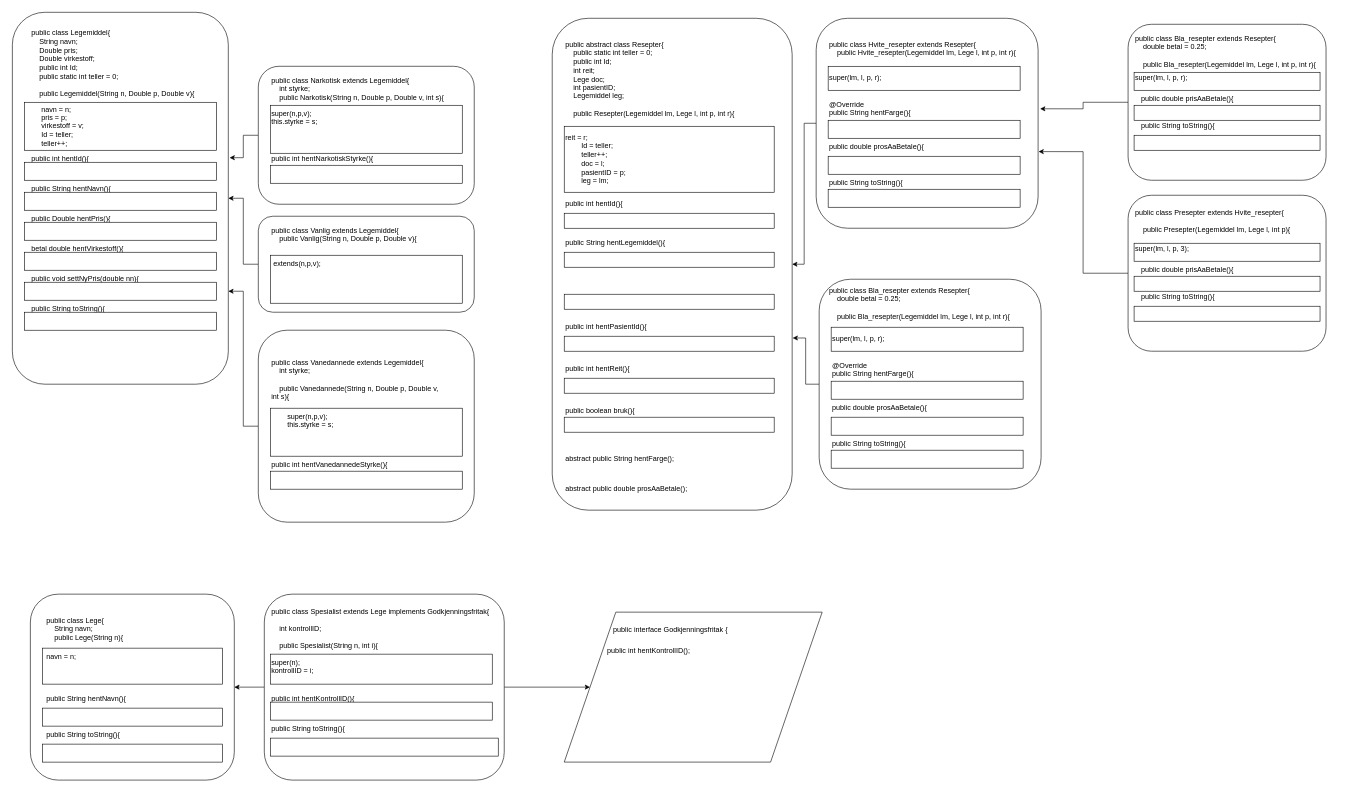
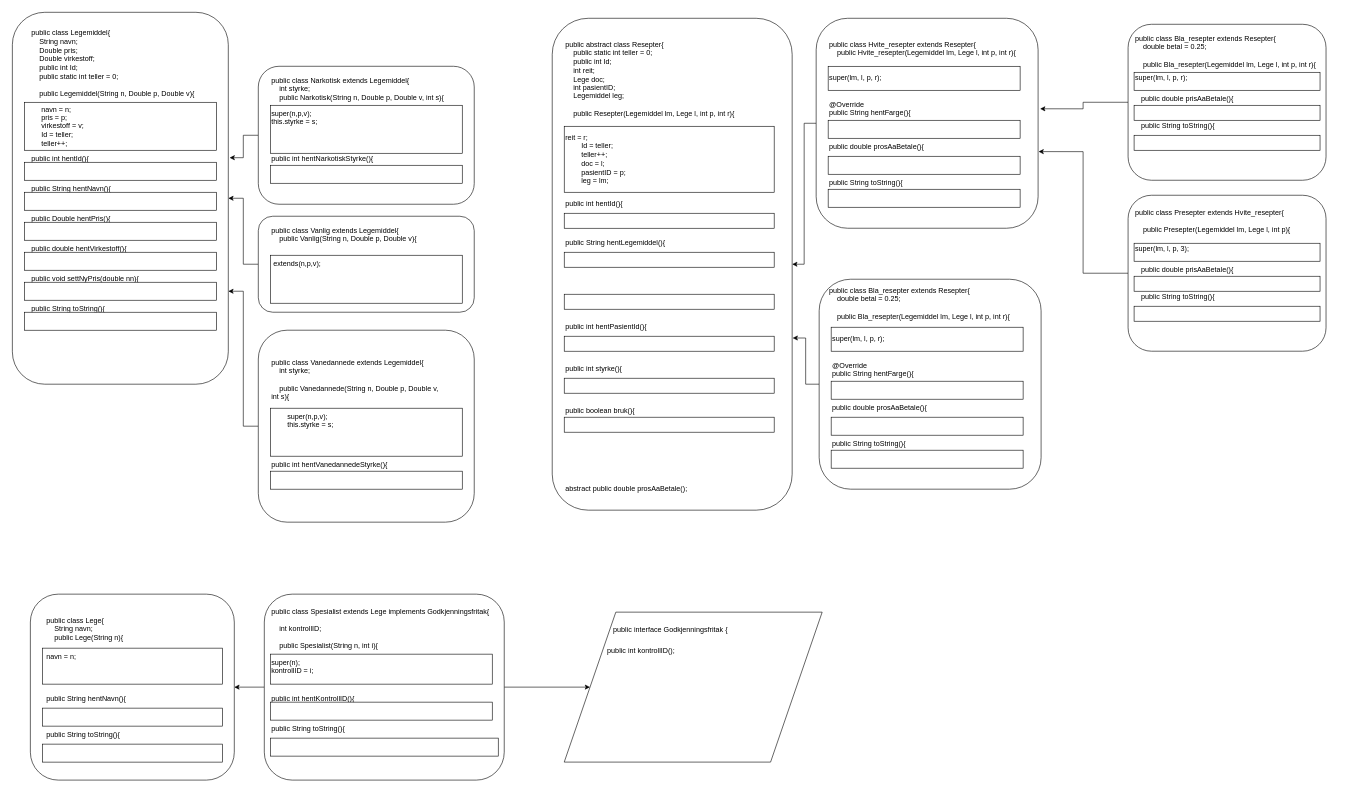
  <mxCell id="0" />
  <mxCell id="1" parent="0" />
  <mxCell id="2" value="" style="rounded=1;whiteSpace=wrap;html=1;" parent="1" vertex="1"><mxGeometry x="20" y="20" width="360" height="620" as="geometry" /></mxCell>
  <mxCell id="3" value="&lt;div&gt;public class Legemiddel{&lt;/div&gt;&lt;div&gt;&amp;nbsp; &amp;nbsp; String navn;&lt;/div&gt;&lt;div&gt;&amp;nbsp; &amp;nbsp; Double pris;&lt;/div&gt;&lt;div&gt;&amp;nbsp; &amp;nbsp; Double virkestoff;&lt;/div&gt;&lt;div&gt;&amp;nbsp; &amp;nbsp; public int Id;&lt;/div&gt;&lt;div&gt;&amp;nbsp; &amp;nbsp; public static int teller = 0;&lt;/div&gt;&lt;div&gt;&lt;br&gt;&lt;/div&gt;&lt;div&gt;&amp;nbsp; &amp;nbsp; public Legemiddel(String n, Double p, Double v){&lt;/div&gt;" style="text;html=1;strokeColor=none;fillColor=none;align=left;verticalAlign=middle;whiteSpace=wrap;rounded=0;" parent="1" vertex="1"><mxGeometry x="50" y="40" width="290" height="130" as="geometry" /></mxCell>
  <mxCell id="4" value="" style="rounded=0;whiteSpace=wrap;html=1;align=left;" parent="1" vertex="1"><mxGeometry x="40" y="170" width="320" height="80" as="geometry" /></mxCell>
  <mxCell id="5" value="&lt;div&gt;&amp;nbsp; &amp;nbsp; &amp;nbsp; &amp;nbsp; navn = n;&lt;/div&gt;&lt;div&gt;&amp;nbsp; &amp;nbsp; &amp;nbsp; &amp;nbsp; pris = p;&lt;/div&gt;&lt;div&gt;&amp;nbsp; &amp;nbsp; &amp;nbsp; &amp;nbsp; virkestoff = v;&lt;/div&gt;&lt;div&gt;&amp;nbsp; &amp;nbsp; &amp;nbsp; &amp;nbsp; Id = teller;&lt;/div&gt;&lt;div&gt;&amp;nbsp; &amp;nbsp; &amp;nbsp; &amp;nbsp; teller++;&lt;/div&gt;" style="text;html=1;strokeColor=none;fillColor=none;align=left;verticalAlign=middle;whiteSpace=wrap;rounded=0;" parent="1" vertex="1"><mxGeometry x="40" y="170" width="320" height="80" as="geometry" /></mxCell>
  <mxCell id="6" value="public int hentId(){" style="text;html=1;" parent="1" vertex="1"><mxGeometry x="50" y="250" width="120" height="30" as="geometry" /></mxCell>
  <mxCell id="7" value="public String hentNavn(){" style="text;html=1;align=left;" parent="1" vertex="1"><mxGeometry x="50" y="300" width="160" height="30" as="geometry" /></mxCell>
  <mxCell id="8" value="public Double hentPris(){" style="text;html=1;align=left;" parent="1" vertex="1"><mxGeometry x="50" y="350" width="160" height="30" as="geometry" /></mxCell>
- <mxCell id="9" value="betal double hentVirkestoff(){" style="text;html=1;" parent="1" vertex="1"><mxGeometry x="50" y="400" width="180" height="30" as="geometry" /></mxCell>
+ <mxCell id="9" value="public double hentVirkestoff(){" style="text;html=1;" parent="1" vertex="1"><mxGeometry x="50" y="400" width="180" height="30" as="geometry" /></mxCell>
  <mxCell id="10" value="public void settNyPris(double nn){" style="text;html=1;" parent="1" vertex="1"><mxGeometry x="50" y="450" width="200" height="30" as="geometry" /></mxCell>
  <mxCell id="11" value="public String toString(){" style="text;html=1;" parent="1" vertex="1"><mxGeometry x="50" y="500" width="150" height="30" as="geometry" /></mxCell>
  <mxCell id="12" value="" style="rounded=0;whiteSpace=wrap;html=1;align=left;" parent="1" vertex="1"><mxGeometry x="40" y="270" width="320" height="30" as="geometry" /></mxCell>
  <mxCell id="13" value="" style="rounded=0;whiteSpace=wrap;html=1;align=left;" parent="1" vertex="1"><mxGeometry x="40" y="320" width="320" height="30" as="geometry" /></mxCell>
  <mxCell id="14" value="" style="rounded=0;whiteSpace=wrap;html=1;align=left;" parent="1" vertex="1"><mxGeometry x="40" y="370" width="320" height="30" as="geometry" /></mxCell>
  <mxCell id="15" value="" style="rounded=0;whiteSpace=wrap;html=1;align=left;" parent="1" vertex="1"><mxGeometry x="40" y="420" width="320" height="30" as="geometry" /></mxCell>
  <mxCell id="16" value="" style="rounded=0;whiteSpace=wrap;html=1;align=left;" parent="1" vertex="1"><mxGeometry x="40" y="470" width="320" height="30" as="geometry" /></mxCell>
  <mxCell id="17" value="" style="rounded=0;whiteSpace=wrap;html=1;align=left;" parent="1" vertex="1"><mxGeometry x="40" y="520" width="320" height="30" as="geometry" /></mxCell>
  <mxCell id="18" style="edgeStyle=orthogonalEdgeStyle;rounded=0;orthogonalLoop=1;jettySize=auto;html=1;entryX=1.006;entryY=0.391;entryDx=0;entryDy=0;entryPerimeter=0;" parent="1" source="19" target="2" edge="1"><mxGeometry relative="1" as="geometry" /></mxCell>
  <mxCell id="19" value="" style="rounded=1;whiteSpace=wrap;html=1;" parent="1" vertex="1"><mxGeometry x="430" y="110" width="360" height="230" as="geometry" /></mxCell>
  <mxCell id="20" value="&lt;div&gt;public class Narkotisk extends Legemiddel{&lt;/div&gt;&lt;div&gt;&amp;nbsp; &amp;nbsp; int styrke;&lt;/div&gt;&lt;div&gt;&amp;nbsp; &amp;nbsp; public Narkotisk(String n, Double p, Double v, int s){&lt;/div&gt;" style="text;html=1;strokeColor=none;fillColor=none;align=left;verticalAlign=top;whiteSpace=wrap;rounded=0;" parent="1" vertex="1"><mxGeometry x="450" y="120" width="290" height="55" as="geometry" /></mxCell>
  <mxCell id="21" value="" style="rounded=0;whiteSpace=wrap;html=1;align=left;" parent="1" vertex="1"><mxGeometry x="450" y="175" width="320" height="80" as="geometry" /></mxCell>
  <mxCell id="22" value="&lt;div&gt;super(n,p,v);&lt;/div&gt;&lt;div&gt;this.styrke = s;&lt;/div&gt;" style="text;html=1;strokeColor=none;fillColor=none;align=left;verticalAlign=top;whiteSpace=wrap;rounded=0;" parent="1" vertex="1"><mxGeometry x="450" y="175" width="320" height="80" as="geometry" /></mxCell>
  <mxCell id="23" value="" style="rounded=0;whiteSpace=wrap;html=1;align=left;" parent="1" vertex="1"><mxGeometry x="450" y="275" width="320" height="30" as="geometry" /></mxCell>
  <mxCell id="24" value="public int hentNarkotiskStyrke(){" style="text;html=1;" parent="1" vertex="1"><mxGeometry x="450" y="250" width="200" height="30" as="geometry" /></mxCell>
  <mxCell id="25" style="edgeStyle=orthogonalEdgeStyle;rounded=0;orthogonalLoop=1;jettySize=auto;html=1;entryX=1;entryY=0.5;entryDx=0;entryDy=0;" parent="1" source="26" target="2" edge="1"><mxGeometry relative="1" as="geometry" /></mxCell>
  <mxCell id="26" value="" style="rounded=1;whiteSpace=wrap;html=1;" parent="1" vertex="1"><mxGeometry x="430" y="360" width="360" height="160" as="geometry" /></mxCell>
  <mxCell id="27" value="&lt;div&gt;public class Vanlig extends Legemiddel{&lt;/div&gt;&lt;div&gt;&amp;nbsp; &amp;nbsp; public Vanlig(String n, Double p, Double v){&lt;/div&gt;" style="text;html=1;strokeColor=none;fillColor=none;align=left;verticalAlign=top;whiteSpace=wrap;rounded=0;" parent="1" vertex="1"><mxGeometry x="450" y="370" width="290" height="55" as="geometry" /></mxCell>
  <mxCell id="28" value="" style="rounded=0;whiteSpace=wrap;html=1;align=left;" parent="1" vertex="1"><mxGeometry x="450" y="425" width="320" height="80" as="geometry" /></mxCell>
  <mxCell id="29" value="&amp;nbsp;extends(n,p,v);" style="text;html=1;strokeColor=none;fillColor=none;align=left;verticalAlign=top;whiteSpace=wrap;rounded=0;" parent="1" vertex="1"><mxGeometry x="450" y="425" width="320" height="80" as="geometry" /></mxCell>
  <mxCell id="30" style="edgeStyle=orthogonalEdgeStyle;rounded=0;orthogonalLoop=1;jettySize=auto;html=1;entryX=1;entryY=0.75;entryDx=0;entryDy=0;" parent="1" source="31" target="2" edge="1"><mxGeometry relative="1" as="geometry" /></mxCell>
  <mxCell id="31" value="" style="rounded=1;whiteSpace=wrap;html=1;" parent="1" vertex="1"><mxGeometry x="430" y="550" width="360" height="320" as="geometry" /></mxCell>
  <mxCell id="32" value="&lt;div&gt;public class Vanedannede extends Legemiddel{&lt;/div&gt;&lt;div&gt;&amp;nbsp; &amp;nbsp; int styrke;&lt;/div&gt;&lt;div&gt;&lt;br&gt;&lt;/div&gt;&lt;div&gt;&amp;nbsp; &amp;nbsp; public Vanedannede(String n, Double p, Double v, int s){&lt;/div&gt;" style="text;html=1;strokeColor=none;fillColor=none;align=left;verticalAlign=top;whiteSpace=wrap;rounded=0;" parent="1" vertex="1"><mxGeometry x="450" y="590" width="290" height="90" as="geometry" /></mxCell>
  <mxCell id="33" value="" style="rounded=0;whiteSpace=wrap;html=1;align=left;" parent="1" vertex="1"><mxGeometry x="450" y="680" width="320" height="80" as="geometry" /></mxCell>
  <mxCell id="34" value="&lt;div&gt;&amp;nbsp; &amp;nbsp; &amp;nbsp; &amp;nbsp; super(n,p,v);&lt;/div&gt;&lt;div&gt;&amp;nbsp; &amp;nbsp; &amp;nbsp; &amp;nbsp; this.styrke = s;&lt;/div&gt;" style="text;html=1;strokeColor=none;fillColor=none;align=left;verticalAlign=top;whiteSpace=wrap;rounded=0;" parent="1" vertex="1"><mxGeometry x="450" y="680" width="320" height="80" as="geometry" /></mxCell>
  <mxCell id="35" value="" style="rounded=0;whiteSpace=wrap;html=1;align=left;" parent="1" vertex="1"><mxGeometry x="450" y="785" width="320" height="30" as="geometry" /></mxCell>
  <mxCell id="36" value="public int hentVanedannedeStyrke(){" style="text;html=1;" parent="1" vertex="1"><mxGeometry x="450" y="760" width="200" height="30" as="geometry" /></mxCell>
  <mxCell id="37" value="" style="rounded=1;whiteSpace=wrap;html=1;" vertex="1" parent="1"><mxGeometry x="920" y="30" width="400" height="820" as="geometry" /></mxCell>
  <mxCell id="38" value="public abstract class Resepter{&#10;    public static int teller = 0;&#10;    public int Id;&#10;    int reit;&#10;    Lege doc;&#10;    int pasientID;&#10;    Legemiddel leg;&#10;&#10;    public Resepter(Legemiddel lm, Lege l, int p, int r){" style="text;html=1;" vertex="1" parent="1"><mxGeometry x="940" y="60" width="360" height="140" as="geometry" /></mxCell>
  <mxCell id="39" value="" style="rounded=0;whiteSpace=wrap;html=1;" vertex="1" parent="1"><mxGeometry x="940" y="210" width="350" height="110" as="geometry" /></mxCell>
  <mxCell id="40" value="reit = r;&#10;        Id = teller;&#10;        teller++;&#10;        doc = l;&#10;        pasientID = p;&#10;        leg = lm;" style="text;html=1;" vertex="1" parent="1"><mxGeometry x="940" y="215" width="130" height="100" as="geometry" /></mxCell>
  <mxCell id="41" value="public int hentId(){" style="text;html=1;" vertex="1" parent="1"><mxGeometry x="940" y="325" width="120" height="30" as="geometry" /></mxCell>
  <mxCell id="42" value="public String hentLegemiddel(){" style="text;html=1;" vertex="1" parent="1"><mxGeometry x="940" y="390" width="190" height="30" as="geometry" /></mxCell>
  <mxCell id="43" value="public int hentPasientId(){" style="text;html=1;" vertex="1" parent="1"><mxGeometry x="940" y="530" width="160" height="30" as="geometry" /></mxCell>
- <mxCell id="44" value="public int hentReit(){" style="text;html=1;" vertex="1" parent="1"><mxGeometry x="940" y="600" width="130" height="30" as="geometry" /></mxCell>
+ <mxCell id="44" value="public int styrke(){" style="text;html=1;" vertex="1" parent="1"><mxGeometry x="940" y="600" width="130" height="30" as="geometry" /></mxCell>
  <mxCell id="45" value="public boolean bruk(){" style="text;html=1;" vertex="1" parent="1"><mxGeometry x="940" y="670" width="140" height="30" as="geometry" /></mxCell>
- <mxCell id="46" value="abstract public String hentFarge();" style="text;html=1;" vertex="1" parent="1"><mxGeometry x="940" y="750" width="210" height="30" as="geometry" /></mxCell>
  <mxCell id="47" value="abstract public double prosAaBetale();" style="text;html=1;" vertex="1" parent="1"><mxGeometry x="940" y="800" width="230" height="30" as="geometry" /></mxCell>
  <mxCell id="48" style="edgeStyle=orthogonalEdgeStyle;rounded=0;orthogonalLoop=1;jettySize=auto;html=1;exitX=0.5;exitY=1;exitDx=0;exitDy=0;" edge="1" parent="1" source="37" target="37"><mxGeometry relative="1" as="geometry" /></mxCell>
  <mxCell id="49" value="" style="rounded=0;whiteSpace=wrap;html=1;" vertex="1" parent="1"><mxGeometry x="940" y="695" width="350" height="25" as="geometry" /></mxCell>
  <mxCell id="50" value="" style="rounded=0;whiteSpace=wrap;html=1;" vertex="1" parent="1"><mxGeometry x="940" y="630" width="350" height="25" as="geometry" /></mxCell>
  <mxCell id="51" value="" style="rounded=0;whiteSpace=wrap;html=1;" vertex="1" parent="1"><mxGeometry x="940" y="560" width="350" height="25" as="geometry" /></mxCell>
  <mxCell id="52" value="" style="rounded=0;whiteSpace=wrap;html=1;" vertex="1" parent="1"><mxGeometry x="940" y="490" width="350" height="25" as="geometry" /></mxCell>
  <mxCell id="53" value="" style="rounded=0;whiteSpace=wrap;html=1;" vertex="1" parent="1"><mxGeometry x="940" y="420" width="350" height="25" as="geometry" /></mxCell>
  <mxCell id="54" value="" style="rounded=0;whiteSpace=wrap;html=1;" vertex="1" parent="1"><mxGeometry x="940" y="355" width="350" height="25" as="geometry" /></mxCell>
  <mxCell id="55" style="edgeStyle=orthogonalEdgeStyle;rounded=0;orthogonalLoop=1;jettySize=auto;html=1;" edge="1" parent="1" source="56" target="37"><mxGeometry relative="1" as="geometry" /></mxCell>
  <mxCell id="56" value="" style="rounded=1;whiteSpace=wrap;html=1;" vertex="1" parent="1"><mxGeometry x="1360" y="30" width="370" height="350" as="geometry" /></mxCell>
  <mxCell id="57" value="public class Hvite_resepter extends Resepter{&#10;    public Hvite_resepter(Legemiddel lm, Lege l, int p, int r){" style="text;html=1;" vertex="1" parent="1"><mxGeometry x="1380" y="60" width="340" height="40" as="geometry" /></mxCell>
  <mxCell id="58" value="" style="rounded=0;whiteSpace=wrap;html=1;" vertex="1" parent="1"><mxGeometry x="1380" y="110" width="320" height="40" as="geometry" /></mxCell>
  <mxCell id="59" value="super(lm, l, p, r);" style="text;html=1;" vertex="1" parent="1"><mxGeometry x="1380" y="115" width="110" height="30" as="geometry" /></mxCell>
  <mxCell id="60" value="@Override&lt;br&gt;public String hentFarge(){" style="text;html=1;" vertex="1" parent="1"><mxGeometry x="1380" y="160" width="170" height="40" as="geometry" /></mxCell>
  <mxCell id="61" value="public double prosAaBetale(){" style="text;html=1;" vertex="1" parent="1"><mxGeometry x="1380" y="230" width="180" height="30" as="geometry" /></mxCell>
  <mxCell id="62" value="public String toString(){" style="text;html=1;" vertex="1" parent="1"><mxGeometry x="1380" y="290" width="150" height="30" as="geometry" /></mxCell>
  <mxCell id="63" value="" style="rounded=0;whiteSpace=wrap;html=1;" vertex="1" parent="1"><mxGeometry x="1380" y="200" width="320" height="30" as="geometry" /></mxCell>
  <mxCell id="64" value="" style="rounded=0;whiteSpace=wrap;html=1;" vertex="1" parent="1"><mxGeometry x="1380" y="260" width="320" height="30" as="geometry" /></mxCell>
  <mxCell id="65" value="" style="rounded=0;whiteSpace=wrap;html=1;" vertex="1" parent="1"><mxGeometry x="1380" y="315" width="320" height="30" as="geometry" /></mxCell>
  <mxCell id="66" style="edgeStyle=orthogonalEdgeStyle;rounded=0;orthogonalLoop=1;jettySize=auto;html=1;entryX=1.002;entryY=0.65;entryDx=0;entryDy=0;entryPerimeter=0;" edge="1" parent="1" source="67" target="37"><mxGeometry relative="1" as="geometry" /></mxCell>
  <mxCell id="67" value="" style="rounded=1;whiteSpace=wrap;html=1;" vertex="1" parent="1"><mxGeometry x="1365" y="465" width="370" height="350" as="geometry" /></mxCell>
  <mxCell id="68" value="" style="rounded=0;whiteSpace=wrap;html=1;" vertex="1" parent="1"><mxGeometry x="1385" y="545" width="320" height="40" as="geometry" /></mxCell>
  <mxCell id="69" value="super(lm, l, p, r);" style="text;html=1;" vertex="1" parent="1"><mxGeometry x="1385" y="550" width="110" height="30" as="geometry" /></mxCell>
  <mxCell id="70" value="@Override&lt;br&gt;public String hentFarge(){" style="text;html=1;" vertex="1" parent="1"><mxGeometry x="1385" y="595" width="170" height="40" as="geometry" /></mxCell>
  <mxCell id="71" value="public double prosAaBetale(){" style="text;html=1;" vertex="1" parent="1"><mxGeometry x="1385" y="665" width="180" height="30" as="geometry" /></mxCell>
  <mxCell id="72" value="public String toString(){" style="text;html=1;" vertex="1" parent="1"><mxGeometry x="1385" y="725" width="150" height="30" as="geometry" /></mxCell>
  <mxCell id="73" value="" style="rounded=0;whiteSpace=wrap;html=1;" vertex="1" parent="1"><mxGeometry x="1385" y="635" width="320" height="30" as="geometry" /></mxCell>
  <mxCell id="74" value="" style="rounded=0;whiteSpace=wrap;html=1;" vertex="1" parent="1"><mxGeometry x="1385" y="695" width="320" height="30" as="geometry" /></mxCell>
  <mxCell id="75" value="" style="rounded=0;whiteSpace=wrap;html=1;" vertex="1" parent="1"><mxGeometry x="1385" y="750" width="320" height="30" as="geometry" /></mxCell>
  <mxCell id="76" value="public class Bla_resepter extends Resepter{&#10;    double betal = 0.25;&#10;    &#10;    public Bla_resepter(Legemiddel lm, Lege l, int p, int r){" style="text;html=1;" vertex="1" parent="1"><mxGeometry x="1380" y="470" width="330" height="70" as="geometry" /></mxCell>
  <mxCell id="77" style="edgeStyle=orthogonalEdgeStyle;rounded=0;orthogonalLoop=1;jettySize=auto;html=1;entryX=1.009;entryY=0.431;entryDx=0;entryDy=0;entryPerimeter=0;" edge="1" parent="1" source="78" target="56"><mxGeometry relative="1" as="geometry" /></mxCell>
  <mxCell id="78" value="" style="rounded=1;whiteSpace=wrap;html=1;" vertex="1" parent="1"><mxGeometry x="1880" y="40" width="330" height="260" as="geometry" /></mxCell>
  <mxCell id="79" value="public class Bla_resepter extends Resepter{&#10;    double betal = 0.25;&#10;    &#10;    public Bla_resepter(Legemiddel lm, Lege l, int p, int r){" style="text;html=1;" vertex="1" parent="1"><mxGeometry x="1890" y="50" width="330" height="70" as="geometry" /></mxCell>
  <mxCell id="80" value="" style="rounded=0;whiteSpace=wrap;html=1;" vertex="1" parent="1"><mxGeometry x="1890" y="120" width="310" height="30" as="geometry" /></mxCell>
  <mxCell id="81" value="super(lm, l, p, r);" style="text;html=1;" vertex="1" parent="1"><mxGeometry x="1890" y="115" width="110" height="30" as="geometry" /></mxCell>
  <mxCell id="82" value="public double prisAaBetale(){" style="text;html=1;" vertex="1" parent="1"><mxGeometry x="1900" y="150" width="180" height="30" as="geometry" /></mxCell>
  <mxCell id="83" value="public String toString(){" style="text;html=1;" vertex="1" parent="1"><mxGeometry x="1900" y="195" width="150" height="30" as="geometry" /></mxCell>
  <mxCell id="84" value="" style="rounded=0;whiteSpace=wrap;html=1;" vertex="1" parent="1"><mxGeometry x="1890" y="175" width="310" height="25" as="geometry" /></mxCell>
  <mxCell id="85" value="" style="rounded=0;whiteSpace=wrap;html=1;" vertex="1" parent="1"><mxGeometry x="1890" y="225" width="310" height="25" as="geometry" /></mxCell>
  <mxCell id="86" style="edgeStyle=orthogonalEdgeStyle;rounded=0;orthogonalLoop=1;jettySize=auto;html=1;entryX=1.002;entryY=0.635;entryDx=0;entryDy=0;entryPerimeter=0;" edge="1" parent="1" source="87" target="56"><mxGeometry relative="1" as="geometry" /></mxCell>
  <mxCell id="87" value="" style="rounded=1;whiteSpace=wrap;html=1;" vertex="1" parent="1"><mxGeometry x="1880" y="325" width="330" height="260" as="geometry" /></mxCell>
  <mxCell id="88" value="" style="rounded=0;whiteSpace=wrap;html=1;" vertex="1" parent="1"><mxGeometry x="1890" y="405" width="310" height="30" as="geometry" /></mxCell>
  <mxCell id="89" value="super(lm, l, p, 3);" style="text;html=1;" vertex="1" parent="1"><mxGeometry x="1890" y="400" width="110" height="30" as="geometry" /></mxCell>
  <mxCell id="90" value="public double prisAaBetale(){" style="text;html=1;" vertex="1" parent="1"><mxGeometry x="1900" y="435" width="180" height="30" as="geometry" /></mxCell>
  <mxCell id="91" value="public String toString(){" style="text;html=1;" vertex="1" parent="1"><mxGeometry x="1900" y="480" width="150" height="30" as="geometry" /></mxCell>
  <mxCell id="92" value="" style="rounded=0;whiteSpace=wrap;html=1;" vertex="1" parent="1"><mxGeometry x="1890" y="460" width="310" height="25" as="geometry" /></mxCell>
  <mxCell id="93" value="" style="rounded=0;whiteSpace=wrap;html=1;" vertex="1" parent="1"><mxGeometry x="1890" y="510" width="310" height="25" as="geometry" /></mxCell>
  <mxCell id="94" value="public class Presepter extends Hvite_resepter{&#10;    &#10;    public Presepter(Legemiddel lm, Lege l, int p){" style="text;html=1;" vertex="1" parent="1"><mxGeometry x="1890" y="340" width="280" height="60" as="geometry" /></mxCell>
  <mxCell id="95" value="" style="rounded=1;whiteSpace=wrap;html=1;" vertex="1" parent="1"><mxGeometry x="50" y="990" width="340" height="310" as="geometry" /></mxCell>
  <mxCell id="96" value="public class Lege{&#10;    String navn;&#10;    public Lege(String n){" style="text;html=1;" vertex="1" parent="1"><mxGeometry x="75" y="1020" width="150" height="60" as="geometry" /></mxCell>
  <mxCell id="97" value="" style="rounded=0;whiteSpace=wrap;html=1;" vertex="1" parent="1"><mxGeometry x="70" y="1080" width="300" height="60" as="geometry" /></mxCell>
  <mxCell id="98" value="navn = n;" style="text;html=1;" vertex="1" parent="1"><mxGeometry x="75" y="1080" width="80" height="30" as="geometry" /></mxCell>
  <mxCell id="99" value="public String hentNavn(){" style="text;html=1;" vertex="1" parent="1"><mxGeometry x="75" y="1150" width="160" height="30" as="geometry" /></mxCell>
  <mxCell id="100" value="public String toString(){" style="text;html=1;" vertex="1" parent="1"><mxGeometry x="75" y="1210" width="150" height="30" as="geometry" /></mxCell>
  <mxCell id="101" value="" style="rounded=0;whiteSpace=wrap;html=1;" vertex="1" parent="1"><mxGeometry x="70" y="1180" width="300" height="30" as="geometry" /></mxCell>
  <mxCell id="102" value="" style="rounded=0;whiteSpace=wrap;html=1;" vertex="1" parent="1"><mxGeometry x="70" y="1240" width="300" height="30" as="geometry" /></mxCell>
  <mxCell id="103" style="edgeStyle=orthogonalEdgeStyle;rounded=0;orthogonalLoop=1;jettySize=auto;html=1;entryX=1;entryY=0.5;entryDx=0;entryDy=0;" edge="1" parent="1" source="105" target="95"><mxGeometry relative="1" as="geometry" /></mxCell>
  <mxCell id="104" style="edgeStyle=orthogonalEdgeStyle;rounded=0;orthogonalLoop=1;jettySize=auto;html=1;" edge="1" parent="1" source="105" target="113"><mxGeometry relative="1" as="geometry" /></mxCell>
  <mxCell id="105" value="" style="rounded=1;whiteSpace=wrap;html=1;" vertex="1" parent="1"><mxGeometry x="440" y="990" width="400" height="310" as="geometry" /></mxCell>
  <mxCell id="106" value="public class Spesialist extends Lege implements Godkjenningsfritak{&#10;&#10;    int kontrollID;&#10;&#10;    public Spesialist(String n, int i){" style="text;html=1;" vertex="1" parent="1"><mxGeometry x="450" y="1005" width="390" height="90" as="geometry" /></mxCell>
  <mxCell id="107" value="" style="rounded=0;whiteSpace=wrap;html=1;" vertex="1" parent="1"><mxGeometry x="450" y="1090" width="370" height="50" as="geometry" /></mxCell>
  <mxCell id="108" value="super(n);&lt;br&gt;kontrollID = i;" style="text;html=1;" vertex="1" parent="1"><mxGeometry x="450" y="1090" width="150" height="30" as="geometry" /></mxCell>
  <mxCell id="109" value="public int hentKontrollID(){" style="text;html=1;" vertex="1" parent="1"><mxGeometry x="450" y="1150" width="160" height="30" as="geometry" /></mxCell>
  <mxCell id="110" value="public String toString(){" style="text;html=1;" vertex="1" parent="1"><mxGeometry x="450" y="1200" width="150" height="30" as="geometry" /></mxCell>
  <mxCell id="111" value="" style="rounded=0;whiteSpace=wrap;html=1;" vertex="1" parent="1"><mxGeometry x="450" y="1170" width="370" height="30" as="geometry" /></mxCell>
  <mxCell id="112" value="" style="rounded=0;whiteSpace=wrap;html=1;" vertex="1" parent="1"><mxGeometry x="450" y="1230" width="380" height="30" as="geometry" /></mxCell>
  <mxCell id="113" value="" style="shape=parallelogram;perimeter=parallelogramPerimeter;whiteSpace=wrap;html=1;" vertex="1" parent="1"><mxGeometry x="940" y="1020" width="430" height="250" as="geometry" /></mxCell>
  <mxCell id="114" value="public interface Godkjenningsfritak {" style="text;html=1;" vertex="1" parent="1"><mxGeometry x="1020" y="1035" width="220" height="30" as="geometry" /></mxCell>
- <mxCell id="115" value="public int hentKontrollID();" style="text;html=1;" vertex="1" parent="1"><mxGeometry x="1010" y="1070" width="160" height="30" as="geometry" /></mxCell>
+ <mxCell id="115" value="public int kontrollID();" style="text;html=1;" vertex="1" parent="1"><mxGeometry x="1010" y="1070" width="160" height="30" as="geometry" /></mxCell>
